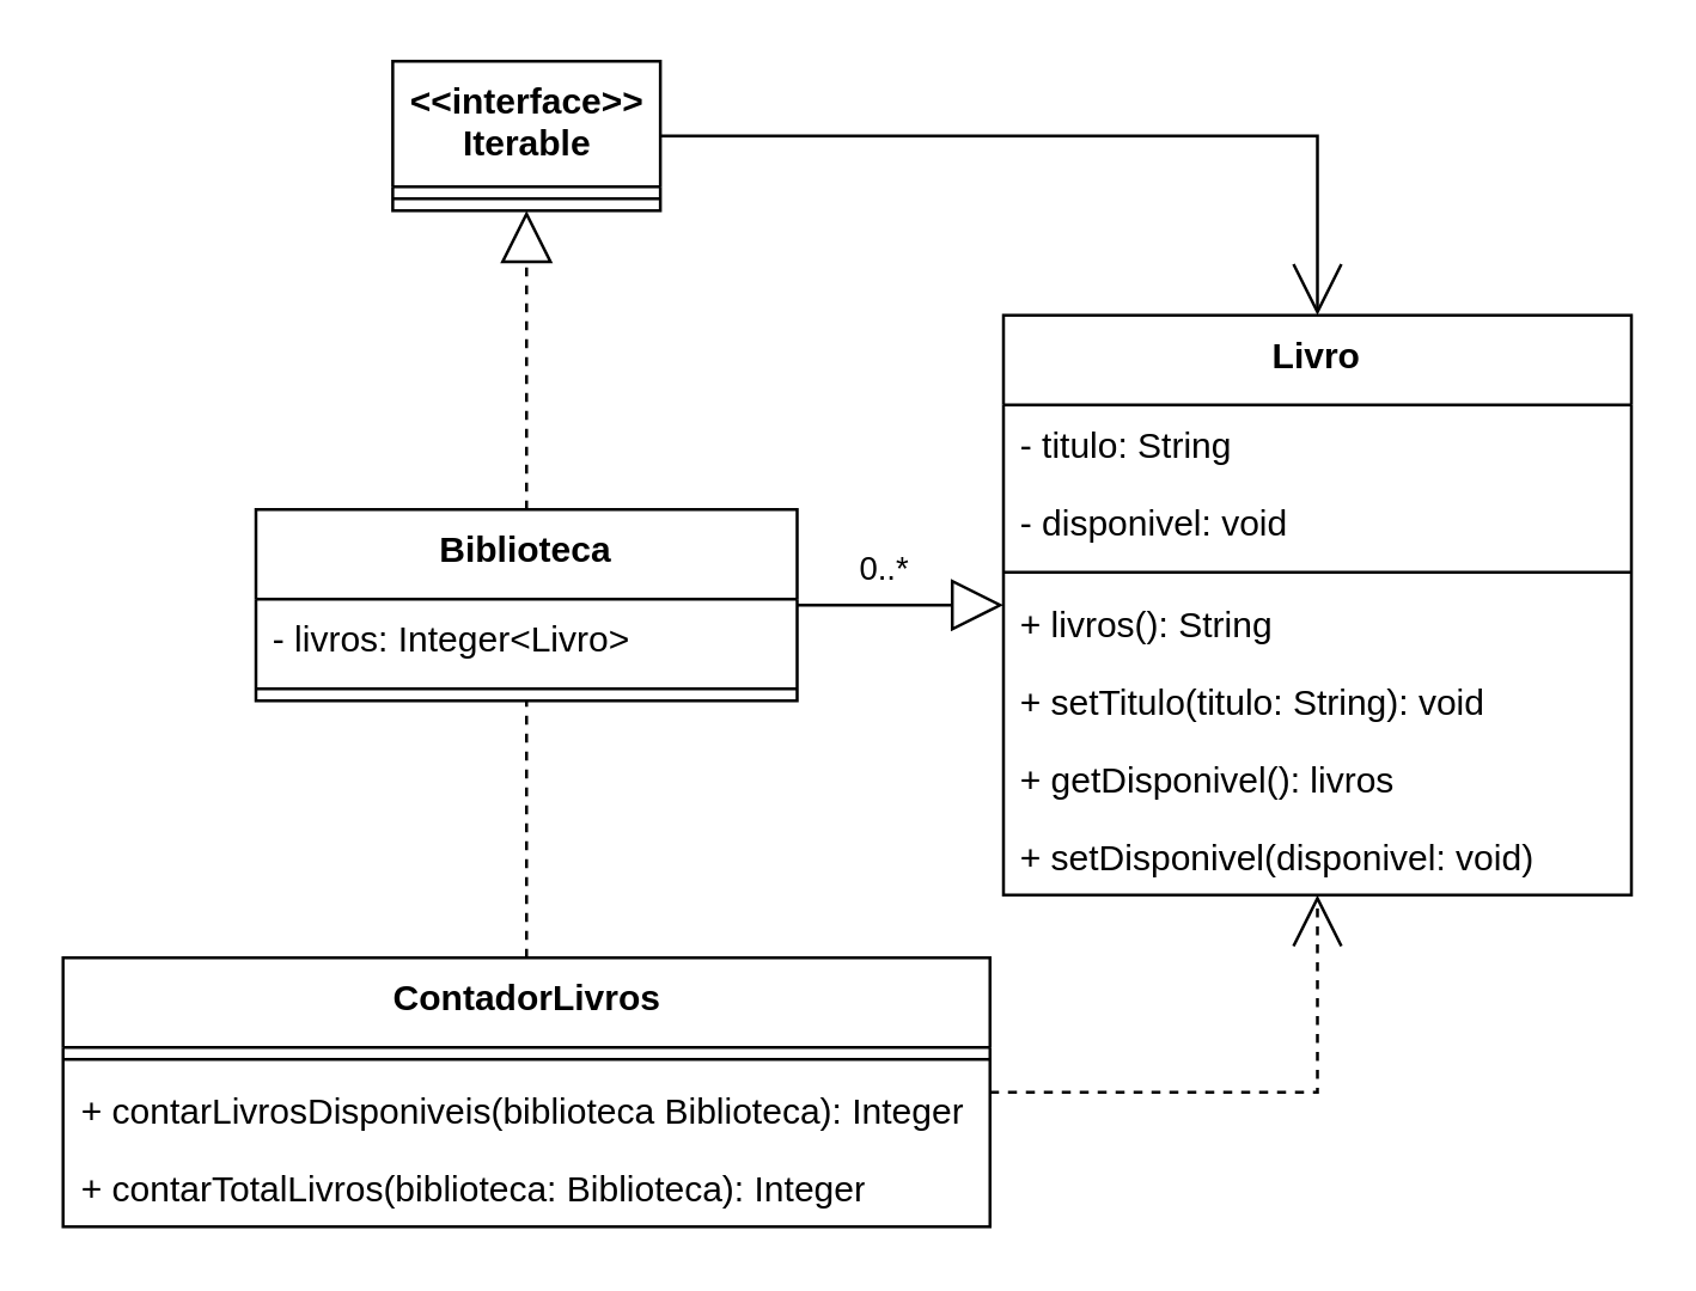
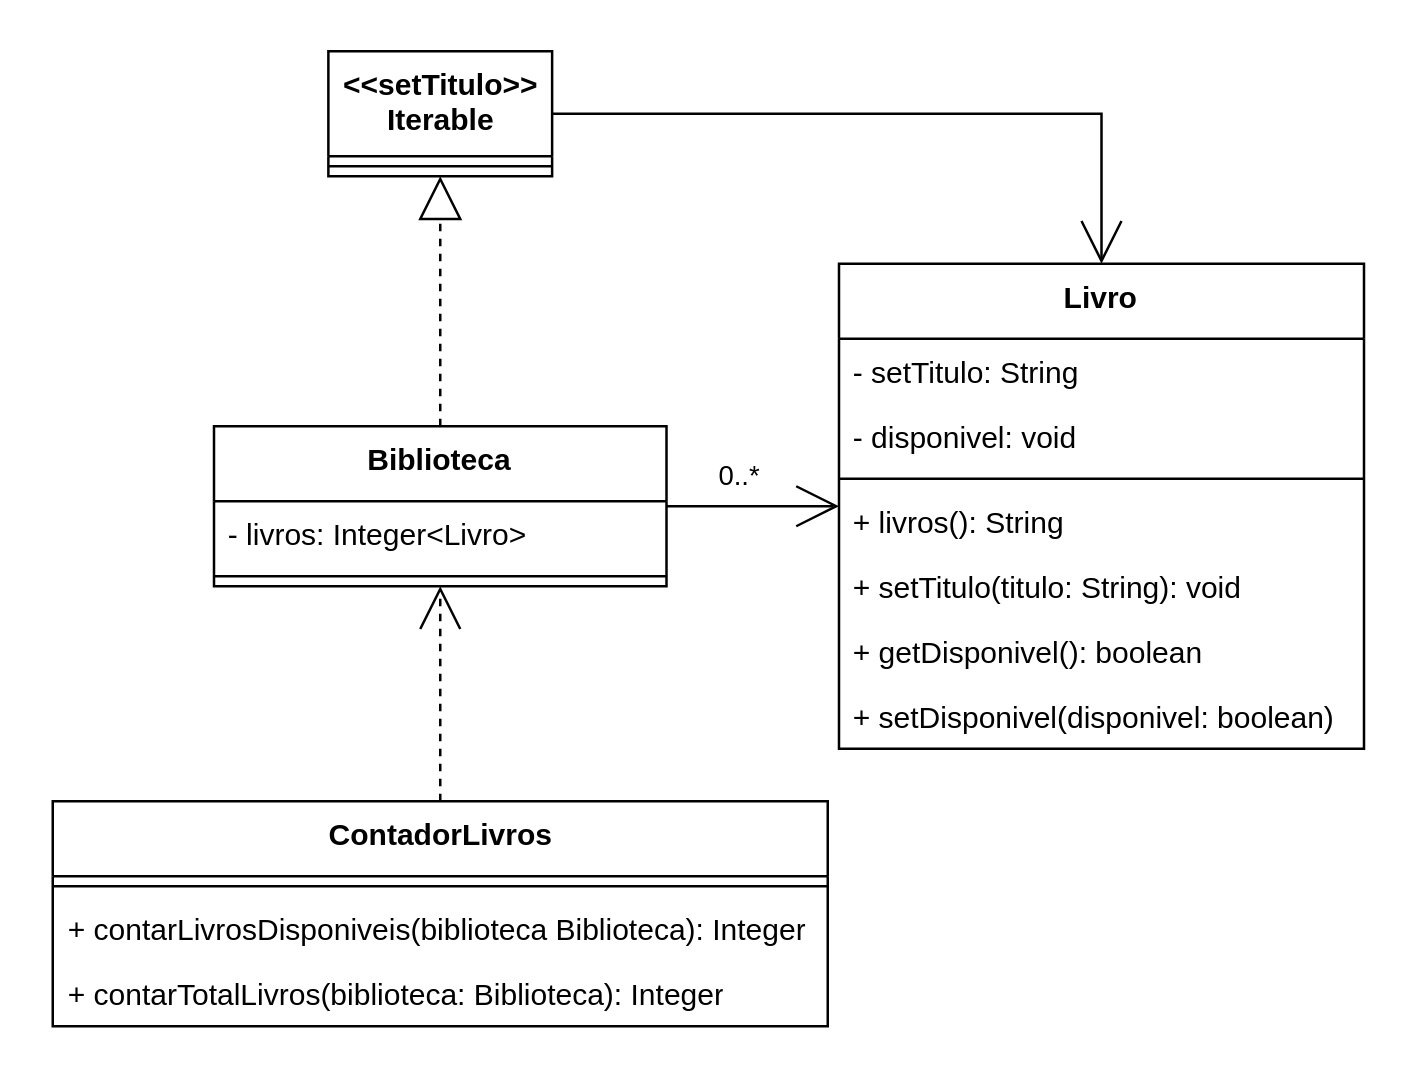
  <mxCell id="0" />
  <mxCell id="1" parent="0" />
- <mxCell id="2" style="edgeStyle=orthogonalEdgeStyle;rounded=0;html=1;dashed=1;endArrow=open;endFill=0;endSize=15;" edge="1" parent="1" source="4" target="17"><mxGeometry relative="1" as="geometry" /></mxCell>
- <mxCell id="3" style="edgeStyle=orthogonalEdgeStyle;rounded=0;html=1;dashed=1;endArrow=none;endFill=0;endSize=15;" edge="1" parent="1" source="4" target="14"><mxGeometry relative="1" as="geometry" /></mxCell>
+ <mxCell id="3" style="edgeStyle=orthogonalEdgeStyle;rounded=0;html=1;dashed=1;endArrow=open;endFill=0;endSize=15;" edge="1" parent="1" source="4" target="14"><mxGeometry relative="1" as="geometry" /></mxCell>
  <mxCell id="4" value="ContadorLivros" style="swimlane;fontStyle=1;align=center;verticalAlign=top;childLayout=stackLayout;horizontal=1;startSize=30;horizontalStack=0;resizeParent=1;resizeParentMax=0;resizeLast=0;collapsible=0;marginBottom=0;whiteSpace=wrap;html=1;" parent="1" vertex="1"><mxGeometry x="20.5" y="320" width="310" height="90" as="geometry" /></mxCell>
  <mxCell id="5" value="" style="line;strokeWidth=1;fillColor=none;align=left;verticalAlign=middle;spacingTop=-1;spacingLeft=3;spacingRight=3;rotatable=0;labelPosition=right;points=[];portConstraint=eastwest;strokeColor=inherit;" parent="4" vertex="1"><mxGeometry y="30" width="310" height="8" as="geometry" /></mxCell>
  <mxCell id="6" value="+ contarLivrosDisponiveis(biblioteca Biblioteca): Integer" style="text;strokeColor=none;fillColor=none;align=left;verticalAlign=top;spacingLeft=4;spacingRight=4;overflow=hidden;rotatable=0;points=[[0,0.5],[1,0.5]];portConstraint=eastwest;whiteSpace=wrap;html=1;" parent="4" vertex="1"><mxGeometry y="38" width="310" height="26" as="geometry" /></mxCell>
  <mxCell id="7" value="+ contarTotalLivros(biblioteca: Biblioteca): Integer" style="text;strokeColor=none;fillColor=none;align=left;verticalAlign=top;spacingLeft=4;spacingRight=4;overflow=hidden;rotatable=0;points=[[0,0.5],[1,0.5]];portConstraint=eastwest;whiteSpace=wrap;html=1;" parent="4" vertex="1"><mxGeometry y="64" width="310" height="26" as="geometry" /></mxCell>
  <mxCell id="8" style="edgeStyle=orthogonalEdgeStyle;rounded=0;html=1;dashed=0;endArrow=open;endFill=0;endSize=15;" edge="1" parent="1" source="9" target="17"><mxGeometry relative="1" as="geometry" /></mxCell>
- <mxCell id="9" value="&amp;lt;&amp;lt;interface&amp;gt;&amp;gt;&lt;br&gt;Iterable" style="swimlane;fontStyle=1;align=center;verticalAlign=top;childLayout=stackLayout;horizontal=1;startSize=42;horizontalStack=0;resizeParent=1;resizeParentMax=0;resizeLast=0;collapsible=0;marginBottom=0;whiteSpace=wrap;html=1;" parent="1" vertex="1"><mxGeometry x="130.75" y="20" width="89.5" height="50" as="geometry" /></mxCell>
+ <mxCell id="9" value="&amp;lt;&amp;lt;setTitulo&amp;gt;&amp;gt;&lt;br&gt;Iterable" style="swimlane;fontStyle=1;align=center;verticalAlign=top;childLayout=stackLayout;horizontal=1;startSize=42;horizontalStack=0;resizeParent=1;resizeParentMax=0;resizeLast=0;collapsible=0;marginBottom=0;whiteSpace=wrap;html=1;" parent="1" vertex="1"><mxGeometry x="130.75" y="20" width="89.5" height="50" as="geometry" /></mxCell>
  <mxCell id="10" value="" style="line;strokeWidth=1;fillColor=none;align=left;verticalAlign=middle;spacingTop=-1;spacingLeft=3;spacingRight=3;rotatable=0;labelPosition=right;points=[];portConstraint=eastwest;strokeColor=inherit;" parent="9" vertex="1"><mxGeometry y="42" width="89.5" height="8" as="geometry" /></mxCell>
  <mxCell id="11" style="edgeStyle=orthogonalEdgeStyle;rounded=0;html=1;endArrow=block;endFill=0;endSize=15;dashed=1;" edge="1" parent="1" source="14" target="9"><mxGeometry relative="1" as="geometry"><Array as="points"><mxPoint x="175" y="20" /><mxPoint x="175" y="20" /></Array></mxGeometry></mxCell>
- <mxCell id="12" style="edgeStyle=orthogonalEdgeStyle;rounded=0;html=1;endArrow=block;endFill=0;endSize=15;" edge="1" parent="1" source="14" target="17"><mxGeometry relative="1" as="geometry" /></mxCell>
+ <mxCell id="12" style="edgeStyle=orthogonalEdgeStyle;rounded=0;html=1;endArrow=open;endFill=0;endSize=15;" edge="1" parent="1" source="14" target="17"><mxGeometry relative="1" as="geometry" /></mxCell>
  <mxCell id="13" value="0..*" style="edgeLabel;html=1;align=center;verticalAlign=middle;resizable=0;points=[];" vertex="1" connectable="0" parent="12"><mxGeometry x="-0.194" y="2" relative="1" as="geometry"><mxPoint y="-11" as="offset" /></mxGeometry></mxCell>
  <mxCell id="14" value="Biblioteca" style="swimlane;fontStyle=1;align=center;verticalAlign=top;childLayout=stackLayout;horizontal=1;startSize=30;horizontalStack=0;resizeParent=1;resizeParentMax=0;resizeLast=0;collapsible=0;marginBottom=0;whiteSpace=wrap;html=1;" vertex="1" parent="1"><mxGeometry x="85" y="170" width="181" height="64" as="geometry" /></mxCell>
  <mxCell id="15" value="- livros: Integer&amp;lt;Livro&amp;gt;" style="text;strokeColor=none;fillColor=none;align=left;verticalAlign=top;spacingLeft=4;spacingRight=4;overflow=hidden;rotatable=0;points=[[0,0.5],[1,0.5]];portConstraint=eastwest;whiteSpace=wrap;html=1;" vertex="1" parent="14"><mxGeometry y="30" width="181" height="26" as="geometry" /></mxCell>
  <mxCell id="16" value="" style="line;strokeWidth=1;fillColor=none;align=left;verticalAlign=middle;spacingTop=-1;spacingLeft=3;spacingRight=3;rotatable=0;labelPosition=right;points=[];portConstraint=eastwest;strokeColor=inherit;" vertex="1" parent="14"><mxGeometry y="56" width="181" height="8" as="geometry" /></mxCell>
  <mxCell id="17" value="Livro" style="swimlane;fontStyle=1;align=center;verticalAlign=top;childLayout=stackLayout;horizontal=1;startSize=30;horizontalStack=0;resizeParent=1;resizeParentMax=0;resizeLast=0;collapsible=0;marginBottom=0;whiteSpace=wrap;html=1;" vertex="1" parent="1"><mxGeometry x="335" y="105" width="210" height="194" as="geometry" /></mxCell>
- <mxCell id="18" value="- titulo: String" style="text;strokeColor=none;fillColor=none;align=left;verticalAlign=top;spacingLeft=4;spacingRight=4;overflow=hidden;rotatable=0;points=[[0,0.5],[1,0.5]];portConstraint=eastwest;whiteSpace=wrap;html=1;" vertex="1" parent="17"><mxGeometry y="30" width="210" height="26" as="geometry" /></mxCell>
+ <mxCell id="18" value="- setTitulo: String" style="text;strokeColor=none;fillColor=none;align=left;verticalAlign=top;spacingLeft=4;spacingRight=4;overflow=hidden;rotatable=0;points=[[0,0.5],[1,0.5]];portConstraint=eastwest;whiteSpace=wrap;html=1;" vertex="1" parent="17"><mxGeometry y="30" width="210" height="26" as="geometry" /></mxCell>
  <mxCell id="19" value="- disponivel: void" style="text;strokeColor=none;fillColor=none;align=left;verticalAlign=top;spacingLeft=4;spacingRight=4;overflow=hidden;rotatable=0;points=[[0,0.5],[1,0.5]];portConstraint=eastwest;whiteSpace=wrap;html=1;" vertex="1" parent="17"><mxGeometry y="56" width="210" height="26" as="geometry" /></mxCell>
  <mxCell id="20" value="" style="line;strokeWidth=1;fillColor=none;align=left;verticalAlign=middle;spacingTop=-1;spacingLeft=3;spacingRight=3;rotatable=0;labelPosition=right;points=[];portConstraint=eastwest;strokeColor=inherit;" vertex="1" parent="17"><mxGeometry y="82" width="210" height="8" as="geometry" /></mxCell>
  <mxCell id="21" value="+ livros(): String" style="text;strokeColor=none;fillColor=none;align=left;verticalAlign=top;spacingLeft=4;spacingRight=4;overflow=hidden;rotatable=0;points=[[0,0.5],[1,0.5]];portConstraint=eastwest;whiteSpace=wrap;html=1;" vertex="1" parent="17"><mxGeometry y="90" width="210" height="26" as="geometry" /></mxCell>
  <mxCell id="22" value="+ setTitulo(titulo: String): void" style="text;strokeColor=none;fillColor=none;align=left;verticalAlign=top;spacingLeft=4;spacingRight=4;overflow=hidden;rotatable=0;points=[[0,0.5],[1,0.5]];portConstraint=eastwest;whiteSpace=wrap;html=1;" vertex="1" parent="17"><mxGeometry y="116" width="210" height="26" as="geometry" /></mxCell>
- <mxCell id="23" value="+ getDisponivel(): livros" style="text;strokeColor=none;fillColor=none;align=left;verticalAlign=top;spacingLeft=4;spacingRight=4;overflow=hidden;rotatable=0;points=[[0,0.5],[1,0.5]];portConstraint=eastwest;whiteSpace=wrap;html=1;" vertex="1" parent="17"><mxGeometry y="142" width="210" height="26" as="geometry" /></mxCell>
- <mxCell id="24" value="+ setDisponivel(disponivel: void)" style="text;strokeColor=none;fillColor=none;align=left;verticalAlign=top;spacingLeft=4;spacingRight=4;overflow=hidden;rotatable=0;points=[[0,0.5],[1,0.5]];portConstraint=eastwest;whiteSpace=wrap;html=1;" vertex="1" parent="17"><mxGeometry y="168" width="210" height="26" as="geometry" /></mxCell>
+ <mxCell id="23" value="+ getDisponivel(): boolean" style="text;strokeColor=none;fillColor=none;align=left;verticalAlign=top;spacingLeft=4;spacingRight=4;overflow=hidden;rotatable=0;points=[[0,0.5],[1,0.5]];portConstraint=eastwest;whiteSpace=wrap;html=1;" vertex="1" parent="17"><mxGeometry y="142" width="210" height="26" as="geometry" /></mxCell>
+ <mxCell id="24" value="+ setDisponivel(disponivel: boolean)" style="text;strokeColor=none;fillColor=none;align=left;verticalAlign=top;spacingLeft=4;spacingRight=4;overflow=hidden;rotatable=0;points=[[0,0.5],[1,0.5]];portConstraint=eastwest;whiteSpace=wrap;html=1;" vertex="1" parent="17"><mxGeometry y="168" width="210" height="26" as="geometry" /></mxCell>
